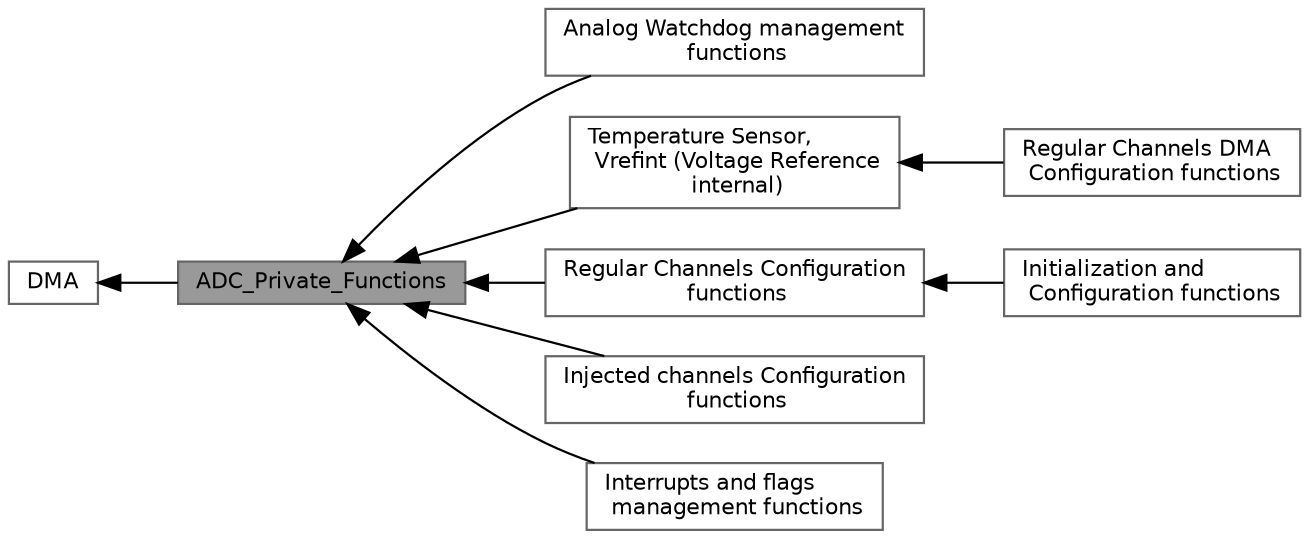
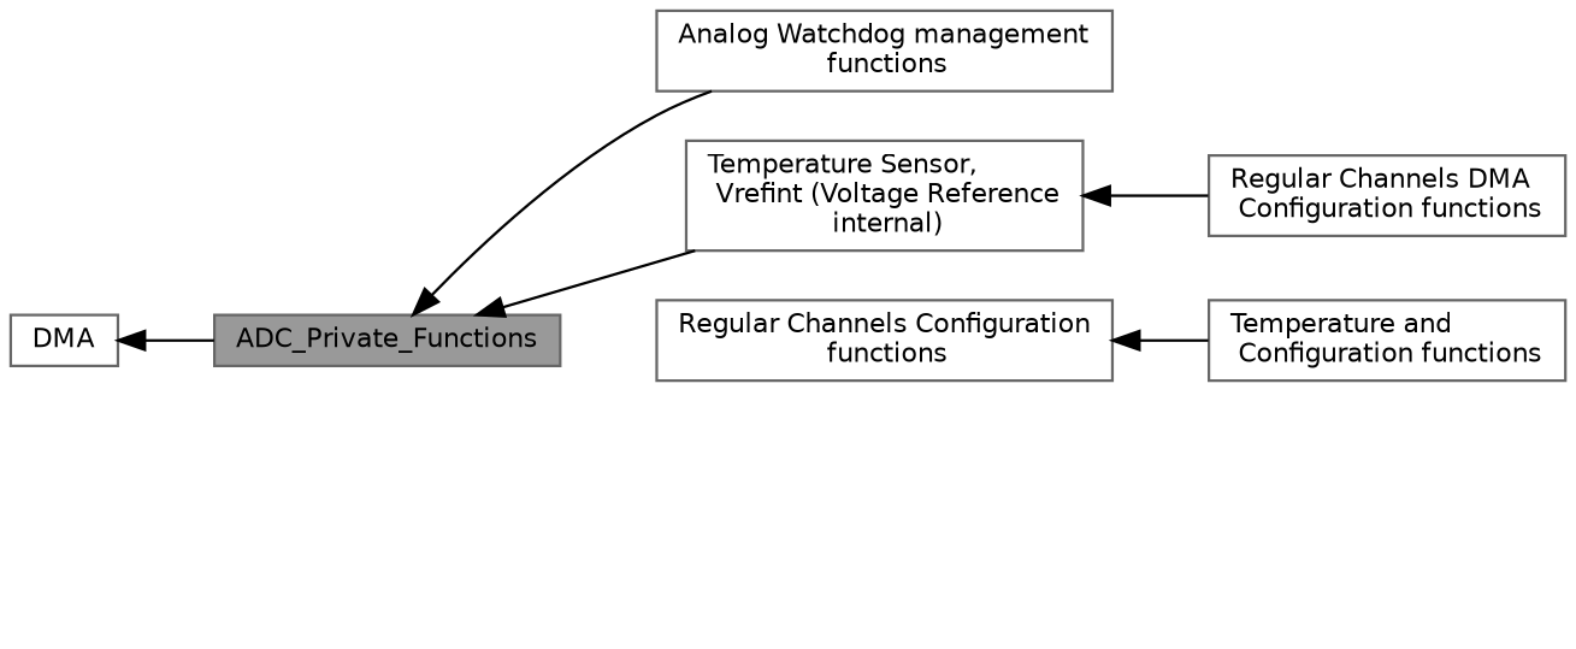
  digraph {
    rankdir=LR
    node [color=grey40 fillcolor=white fontname=Helvetica fontsize=10 shape=box style=filled]
    edge [dir=back fontname=Helvetica fontsize=10 labelfontname=Helvetica labelfontsize=10 shape=plaintext style=solid]
    n1 [height=0.2 label=DMA width=0.4]
    n2 [color=gray40 fillcolor=grey60 fontcolor=black height=0.2 label=ADC_Private_Functions width=0.4]
    n3 [height=0.2 label="Analog Watchdog management\l functions" width=0.4]
    n4 [height=0.2 label="Temperature Sensor,\l Vrefint (Voltage Reference\l internal)" width=0.4]
    n5 [height=0.2 label="Regular Channels Configuration\l functions" width=0.4]
-   n6 [height=0.2 label="Injected channels Configuration\l functions" width=0.4]
-   n7 [height=0.2 label="Interrupts and flags\l management functions" width=0.4]
-   n8 [height=0.2 label="Initialization and\l Configuration functions" width=0.4]
+   n8 [height=0.2 label="Temperature and\l Configuration functions" width=0.4]
    n9 [height=0.2 label="Regular Channels DMA\l Configuration functions" width=0.4]
    n1 -> n2
    n2 -> n3
    n2 -> n4
-   n2 -> n5
-   n2 -> n6
-   n2 -> n7
    n4 -> n9
    n5 -> n8
  }
